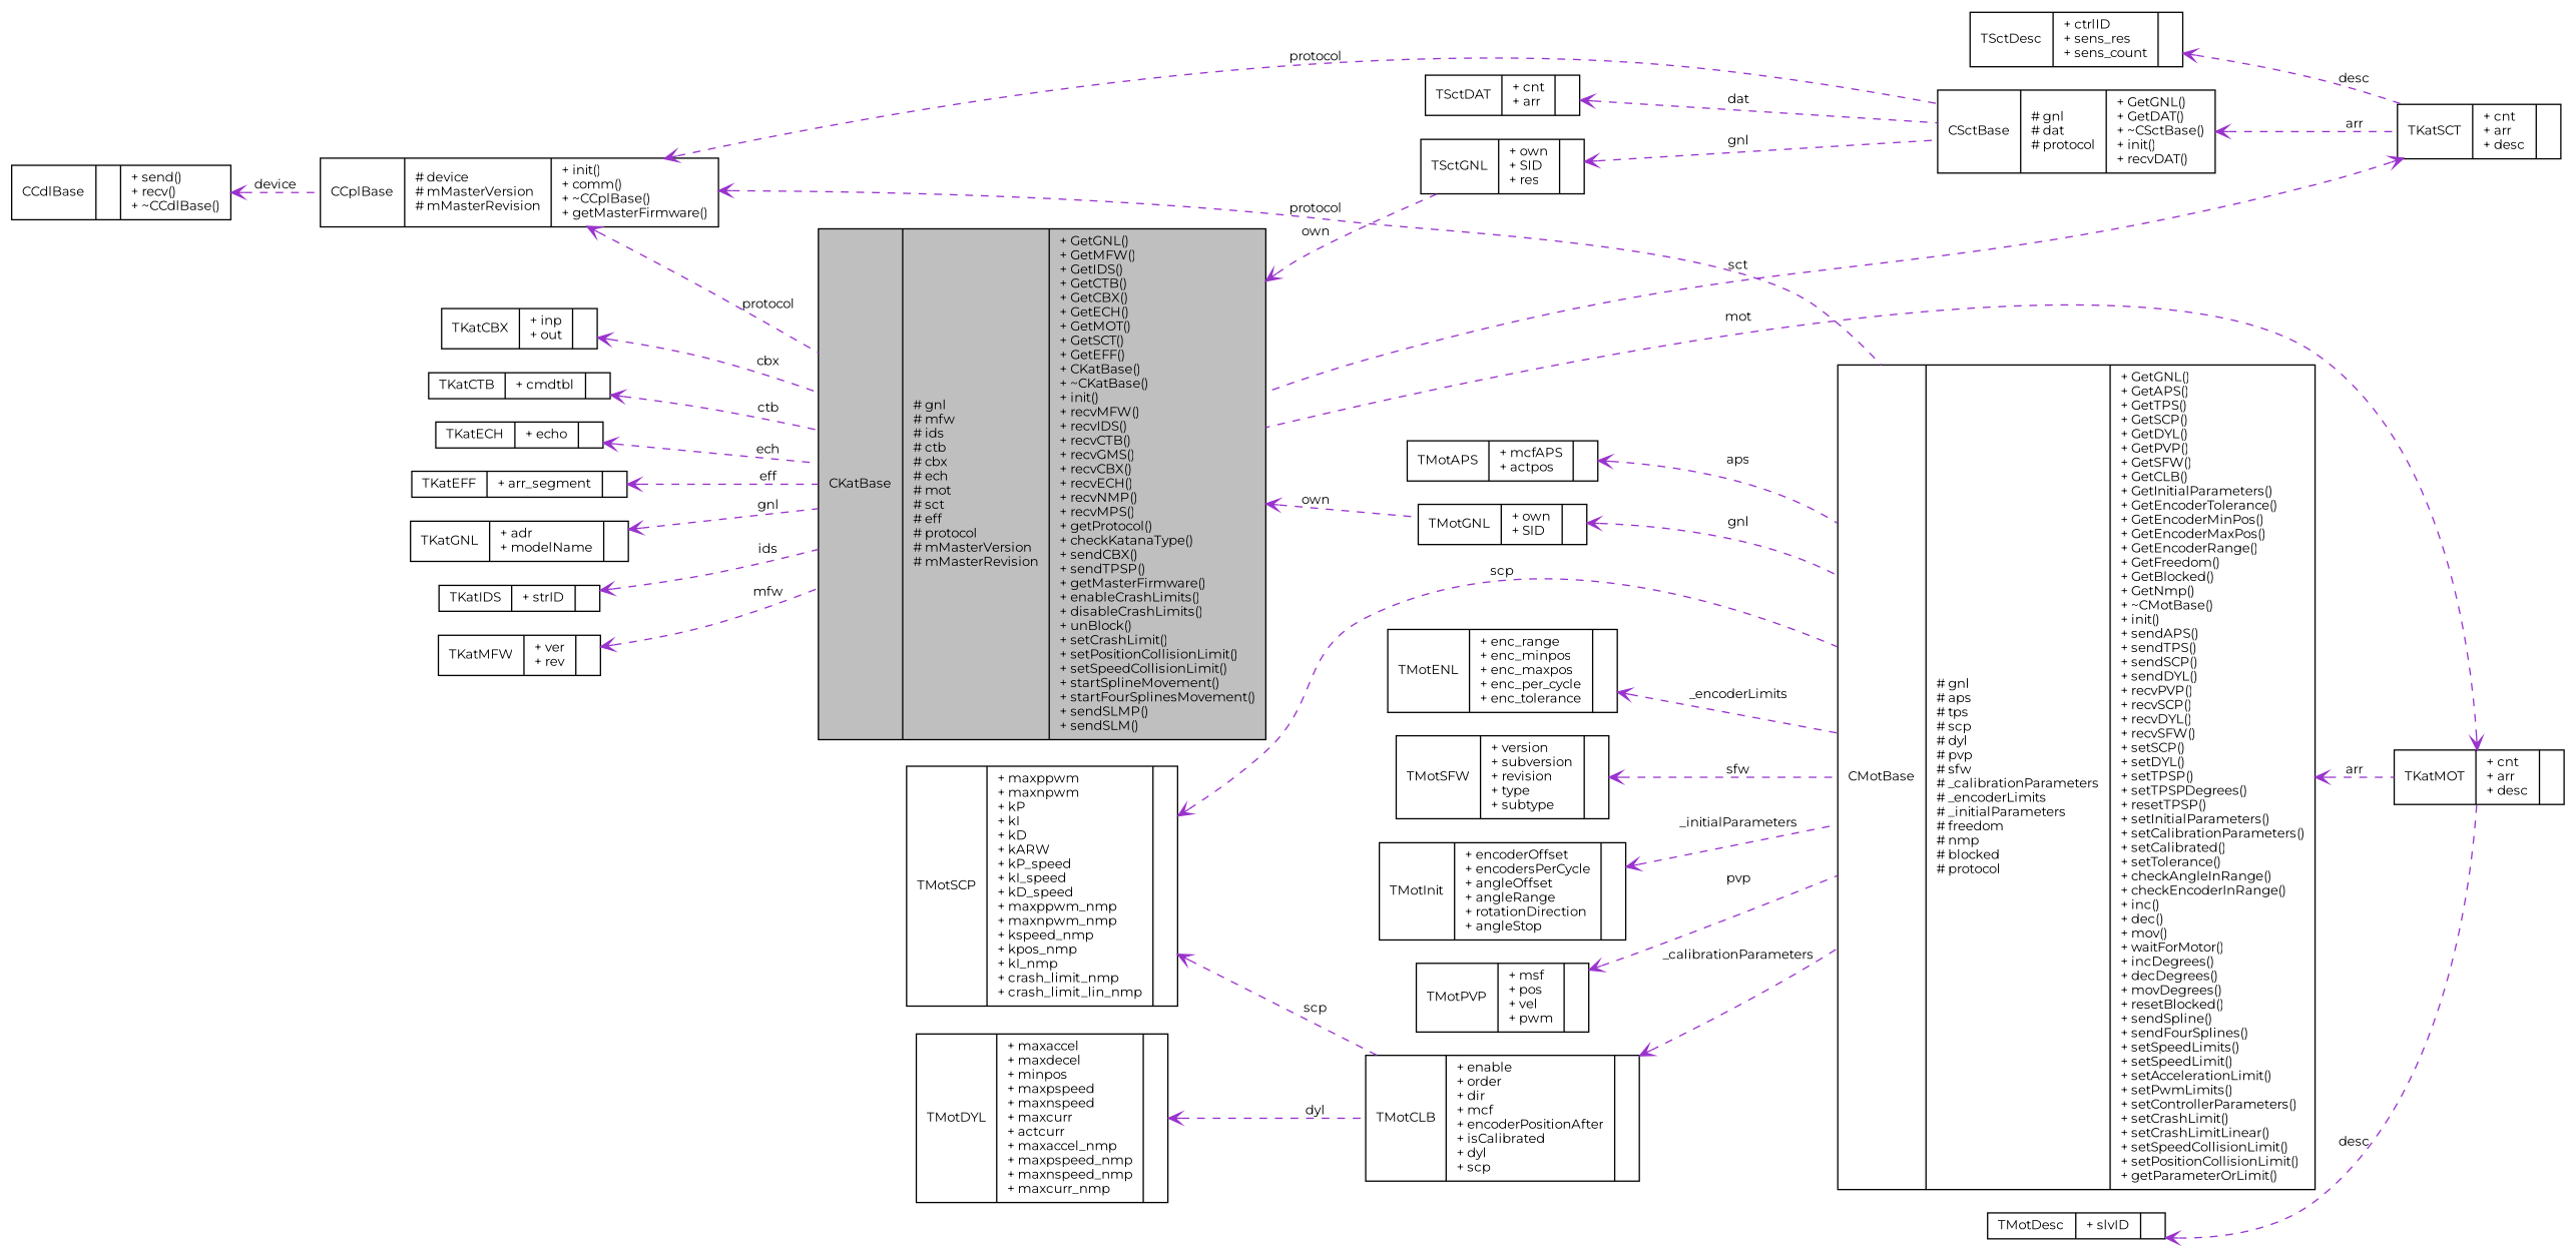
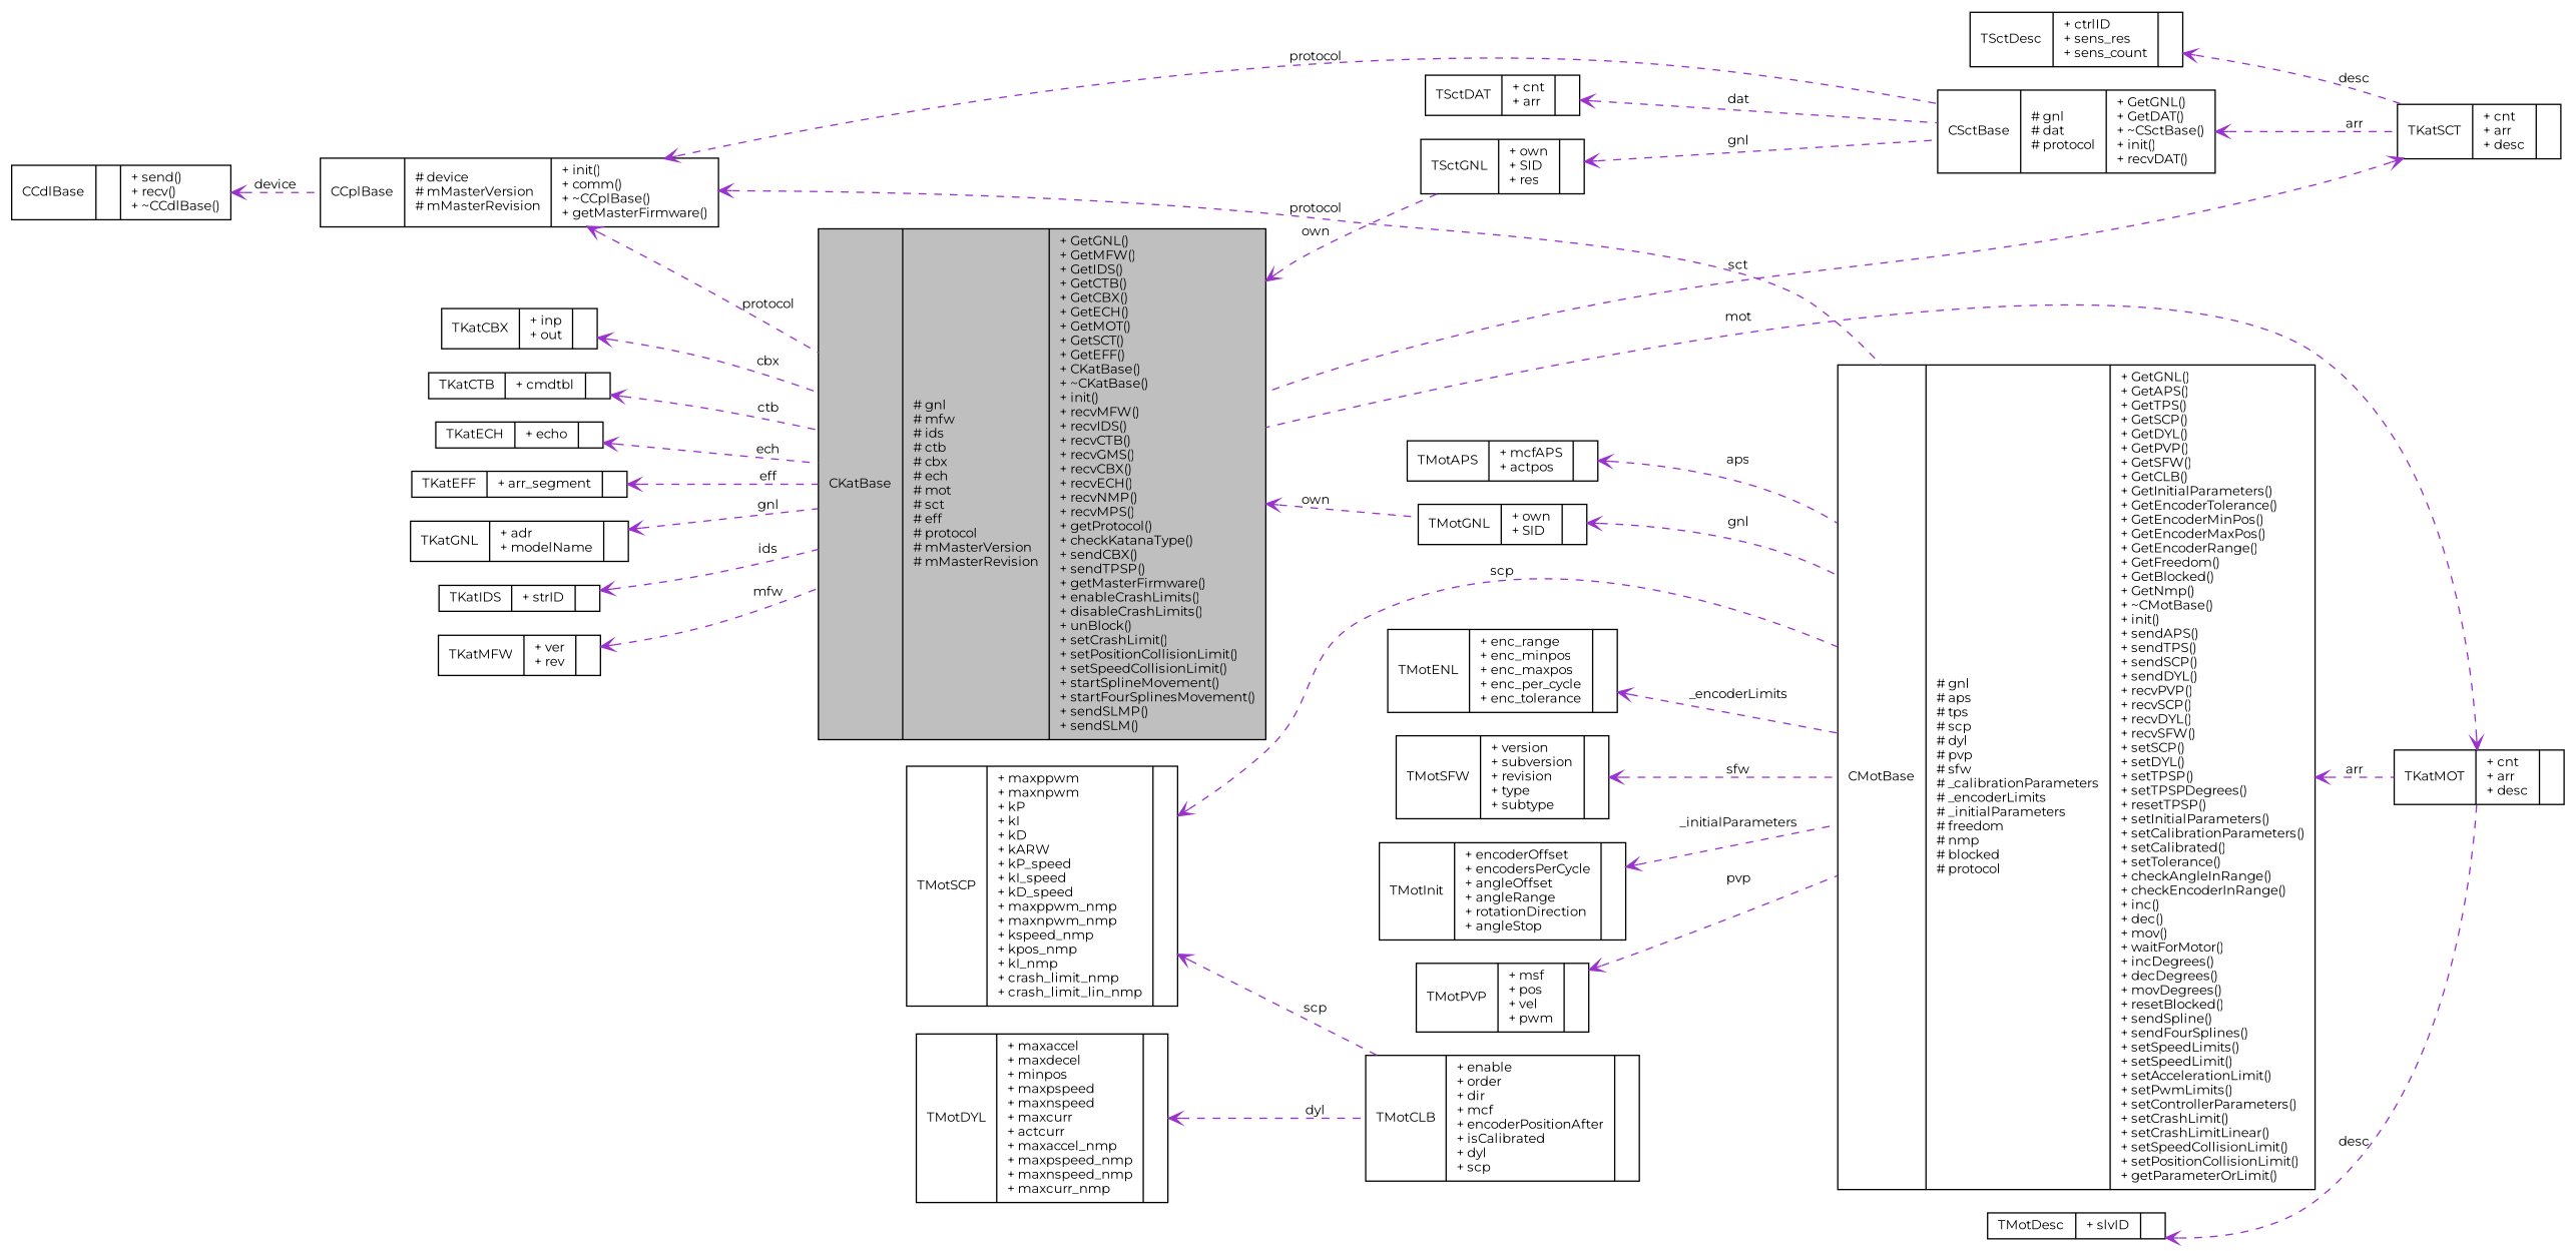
  digraph {
    fontname=Montserrat
    rankdir=LR
    node [color=black fillcolor=white fontname=Montserrat fontsize=10 shape=record style=filled]
    edge [arrowtail=open color=darkorchid3 dir=back fontname=Montserrat fontsize=10 labelfontname="FreeSans.ttf" labelfontsize=10 style=dashed]
    n1 [fillcolor=grey75 fontcolor=black height=0.2 label="{CKatBase\n|# gnl\l# mfw\l# ids\l# ctb\l# cbx\l# ech\l# mot\l# sct\l# eff\l# protocol\l# mMasterVersion\l# mMasterRevision\l|+ GetGNL()\l+ GetMFW()\l+ GetIDS()\l+ GetCTB()\l+ GetCBX()\l+ GetECH()\l+ GetMOT()\l+ GetSCT()\l+ GetEFF()\l+ CKatBase()\l+ ~CKatBase()\l+ init()\l+ recvMFW()\l+ recvIDS()\l+ recvCTB()\l+ recvGMS()\l+ recvCBX()\l+ recvECH()\l+ recvNMP()\l+ recvMPS()\l+ getProtocol()\l+ checkKatanaType()\l+ sendCBX()\l+ sendTPSP()\l+ getMasterFirmware()\l+ enableCrashLimits()\l+ disableCrashLimits()\l+ unBlock()\l+ setCrashLimit()\l+ setPositionCollisionLimit()\l+ setSpeedCollisionLimit()\l+ startSplineMovement()\l+ startFourSplinesMovement()\l+ sendSLMP()\l+ sendSLM()\l}" width=0.4]
    n2 [height=0.2 label="{TSctGNL\n|+ own\l+ SID\l+ res\l|}" width=0.4]
    n3 [height=0.2 label="{TMotGNL\n|+ own\l+ SID\l|}" width=0.4]
    n4 [height=0.2 label="{CSctBase\n|# gnl\l# dat\l# protocol\l|+ GetGNL()\l+ GetDAT()\l+ ~CSctBase()\l+ init()\l+ recvDAT()\l}" width=0.4]
    n5 [height=0.2 label="{CMotBase\n|# gnl\l# aps\l# tps\l# scp\l# dyl\l# pvp\l# sfw\l# _calibrationParameters\l# _encoderLimits\l# _initialParameters\l# freedom\l# nmp\l# blocked\l# protocol\l|+ GetGNL()\l+ GetAPS()\l+ GetTPS()\l+ GetSCP()\l+ GetDYL()\l+ GetPVP()\l+ GetSFW()\l+ GetCLB()\l+ GetInitialParameters()\l+ GetEncoderTolerance()\l+ GetEncoderMinPos()\l+ GetEncoderMaxPos()\l+ GetEncoderRange()\l+ GetFreedom()\l+ GetBlocked()\l+ GetNmp()\l+ ~CMotBase()\l+ init()\l+ sendAPS()\l+ sendTPS()\l+ sendSCP()\l+ sendDYL()\l+ recvPVP()\l+ recvSCP()\l+ recvDYL()\l+ recvSFW()\l+ setSCP()\l+ setDYL()\l+ setTPSP()\l+ setTPSPDegrees()\l+ resetTPSP()\l+ setInitialParameters()\l+ setCalibrationParameters()\l+ setCalibrated()\l+ setTolerance()\l+ checkAngleInRange()\l+ checkEncoderInRange()\l+ inc()\l+ dec()\l+ mov()\l+ waitForMotor()\l+ incDegrees()\l+ decDegrees()\l+ movDegrees()\l+ resetBlocked()\l+ sendSpline()\l+ sendFourSplines()\l+ setSpeedLimits()\l+ setSpeedLimit()\l+ setAccelerationLimit()\l+ setPwmLimits()\l+ setControllerParameters()\l+ setCrashLimit()\l+ setCrashLimitLinear()\l+ setSpeedCollisionLimit()\l+ setPositionCollisionLimit()\l+ getParameterOrLimit()\l}" width=0.4]
    n6 [height=0.2 label="{TKatMFW\n|+ ver\l+ rev\l|}" width=0.4]
    n7 [height=0.2 label="{TKatCBX\n|+ inp\l+ out\l|}" width=0.4]
    n8 [height=0.2 label="{TKatSCT\n|+ cnt\l+ arr\l+ desc\l|}" width=0.4]
    n9 [height=0.2 label="{TSctDesc\n|+ ctrlID\l+ sens_res\l+ sens_count\l|}" width=0.4]
    n10 [height=0.2 label="{TSctDAT\n|+ cnt\l+ arr\l|}" width=0.4]
    n11 [height=0.2 label="{CCplBase\n|# device\l# mMasterVersion\l# mMasterRevision\l|+ init()\l+ comm()\l+ ~CCplBase()\l+ getMasterFirmware()\l}" width=0.4]
    n12 [height=0.2 label="{TKatMOT\n|+ cnt\l+ arr\l+ desc\l|}" width=0.4]
    n13 [height=0.2 label="{CCdlBase\n||+ send()\l+ recv()\l+ ~CCdlBase()\l}" width=0.4]
    n14 [height=0.2 label="{TKatCTB\n|+ cmdtbl\l|}" width=0.4]
    n15 [height=0.2 label="{TKatECH\n|+ echo\l|}" width=0.4]
    n16 [height=0.2 label="{TKatEFF\n|+ arr_segment\l|}" width=0.4]
    n17 [height=0.2 label="{TKatGNL\n|+ adr\l+ modelName\l|}" width=0.4]
    n18 [height=0.2 label="{TMotDesc\n|+ slvID\l|}" width=0.4]
    n19 [height=0.2 label="{TMotENL\n|+ enc_range\l+ enc_minpos\l+ enc_maxpos\l+ enc_per_cycle\l+ enc_tolerance\l|}" width=0.4]
    n20 [height=0.2 label="{TMotSFW\n|+ version\l+ subversion\l+ revision\l+ type\l+ subtype\l|}" width=0.4]
    n21 [height=0.2 label="{TMotInit\n|+ encoderOffset\l+ encodersPerCycle\l+ angleOffset\l+ angleRange\l+ rotationDirection\l+ angleStop\l|}" width=0.4]
    n22 [height=0.2 label="{TMotCLB\n|+ enable\l+ order\l+ dir\l+ mcf\l+ encoderPositionAfter\l+ isCalibrated\l+ dyl\l+ scp\l|}" width=0.4]
    n23 [height=0.2 label="{TMotSCP\n|+ maxppwm\l+ maxnpwm\l+ kP\l+ kI\l+ kD\l+ kARW\l+ kP_speed\l+ kI_speed\l+ kD_speed\l+ maxppwm_nmp\l+ maxnpwm_nmp\l+ kspeed_nmp\l+ kpos_nmp\l+ kI_nmp\l+ crash_limit_nmp\l+ crash_limit_lin_nmp\l|}" width=0.4]
    n24 [height=0.2 label="{TMotDYL\n|+ maxaccel\l+ maxdecel\l+ minpos\l+ maxpspeed\l+ maxnspeed\l+ maxcurr\l+ actcurr\l+ maxaccel_nmp\l+ maxpspeed_nmp\l+ maxnspeed_nmp\l+ maxcurr_nmp\l|}" width=0.4]
    n25 [height=0.2 label="{TMotPVP\n|+ msf\l+ pos\l+ vel\l+ pwm\l|}" width=0.4]
    n26 [height=0.2 label="{TMotAPS\n|+ mcfAPS\l+ actpos\l|}" width=0.4]
    n27 [height=0.2 label="{TKatIDS\n|+ strID\l|}" width=0.4]
    n1 -> n2 [label=own]
    n1 -> n3 [label=own]
    n2 -> n4 [label=gnl]
    n3 -> n5 [label=gnl]
    n4 -> n8 [label=arr]
    n5 -> n12 [label=arr]
    n6 -> n1 [label=mfw]
    n7 -> n1 [label=cbx]
    n8 -> n1 [label=sct]
    n9 -> n8 [label=desc]
    n10 -> n4 [label=dat]
    n11 -> n1 [label=protocol]
    n11 -> n4 [label=protocol]
    n11 -> n5 [label=protocol]
    n12 -> n1 [label=mot]
    n13 -> n11 [label=device]
    n14 -> n1 [label=ctb]
    n15 -> n1 [label=ech]
    n16 -> n1 [label=eff]
    n17 -> n1 [label=gnl]
    n18 -> n12 [label=desc]
    n19 -> n5 [label=_encoderLimits]
    n20 -> n5 [label=sfw]
    n21 -> n5 [label=_initialParameters]
-   n22 -> n5 [label=_calibrationParameters]
    n23 -> n5 [label=scp]
    n23 -> n22 [label=scp]
    n24 -> n22 [label=dyl]
    n25 -> n5 [label=pvp]
    n26 -> n5 [label=aps]
    n27 -> n1 [label=ids]
  }
